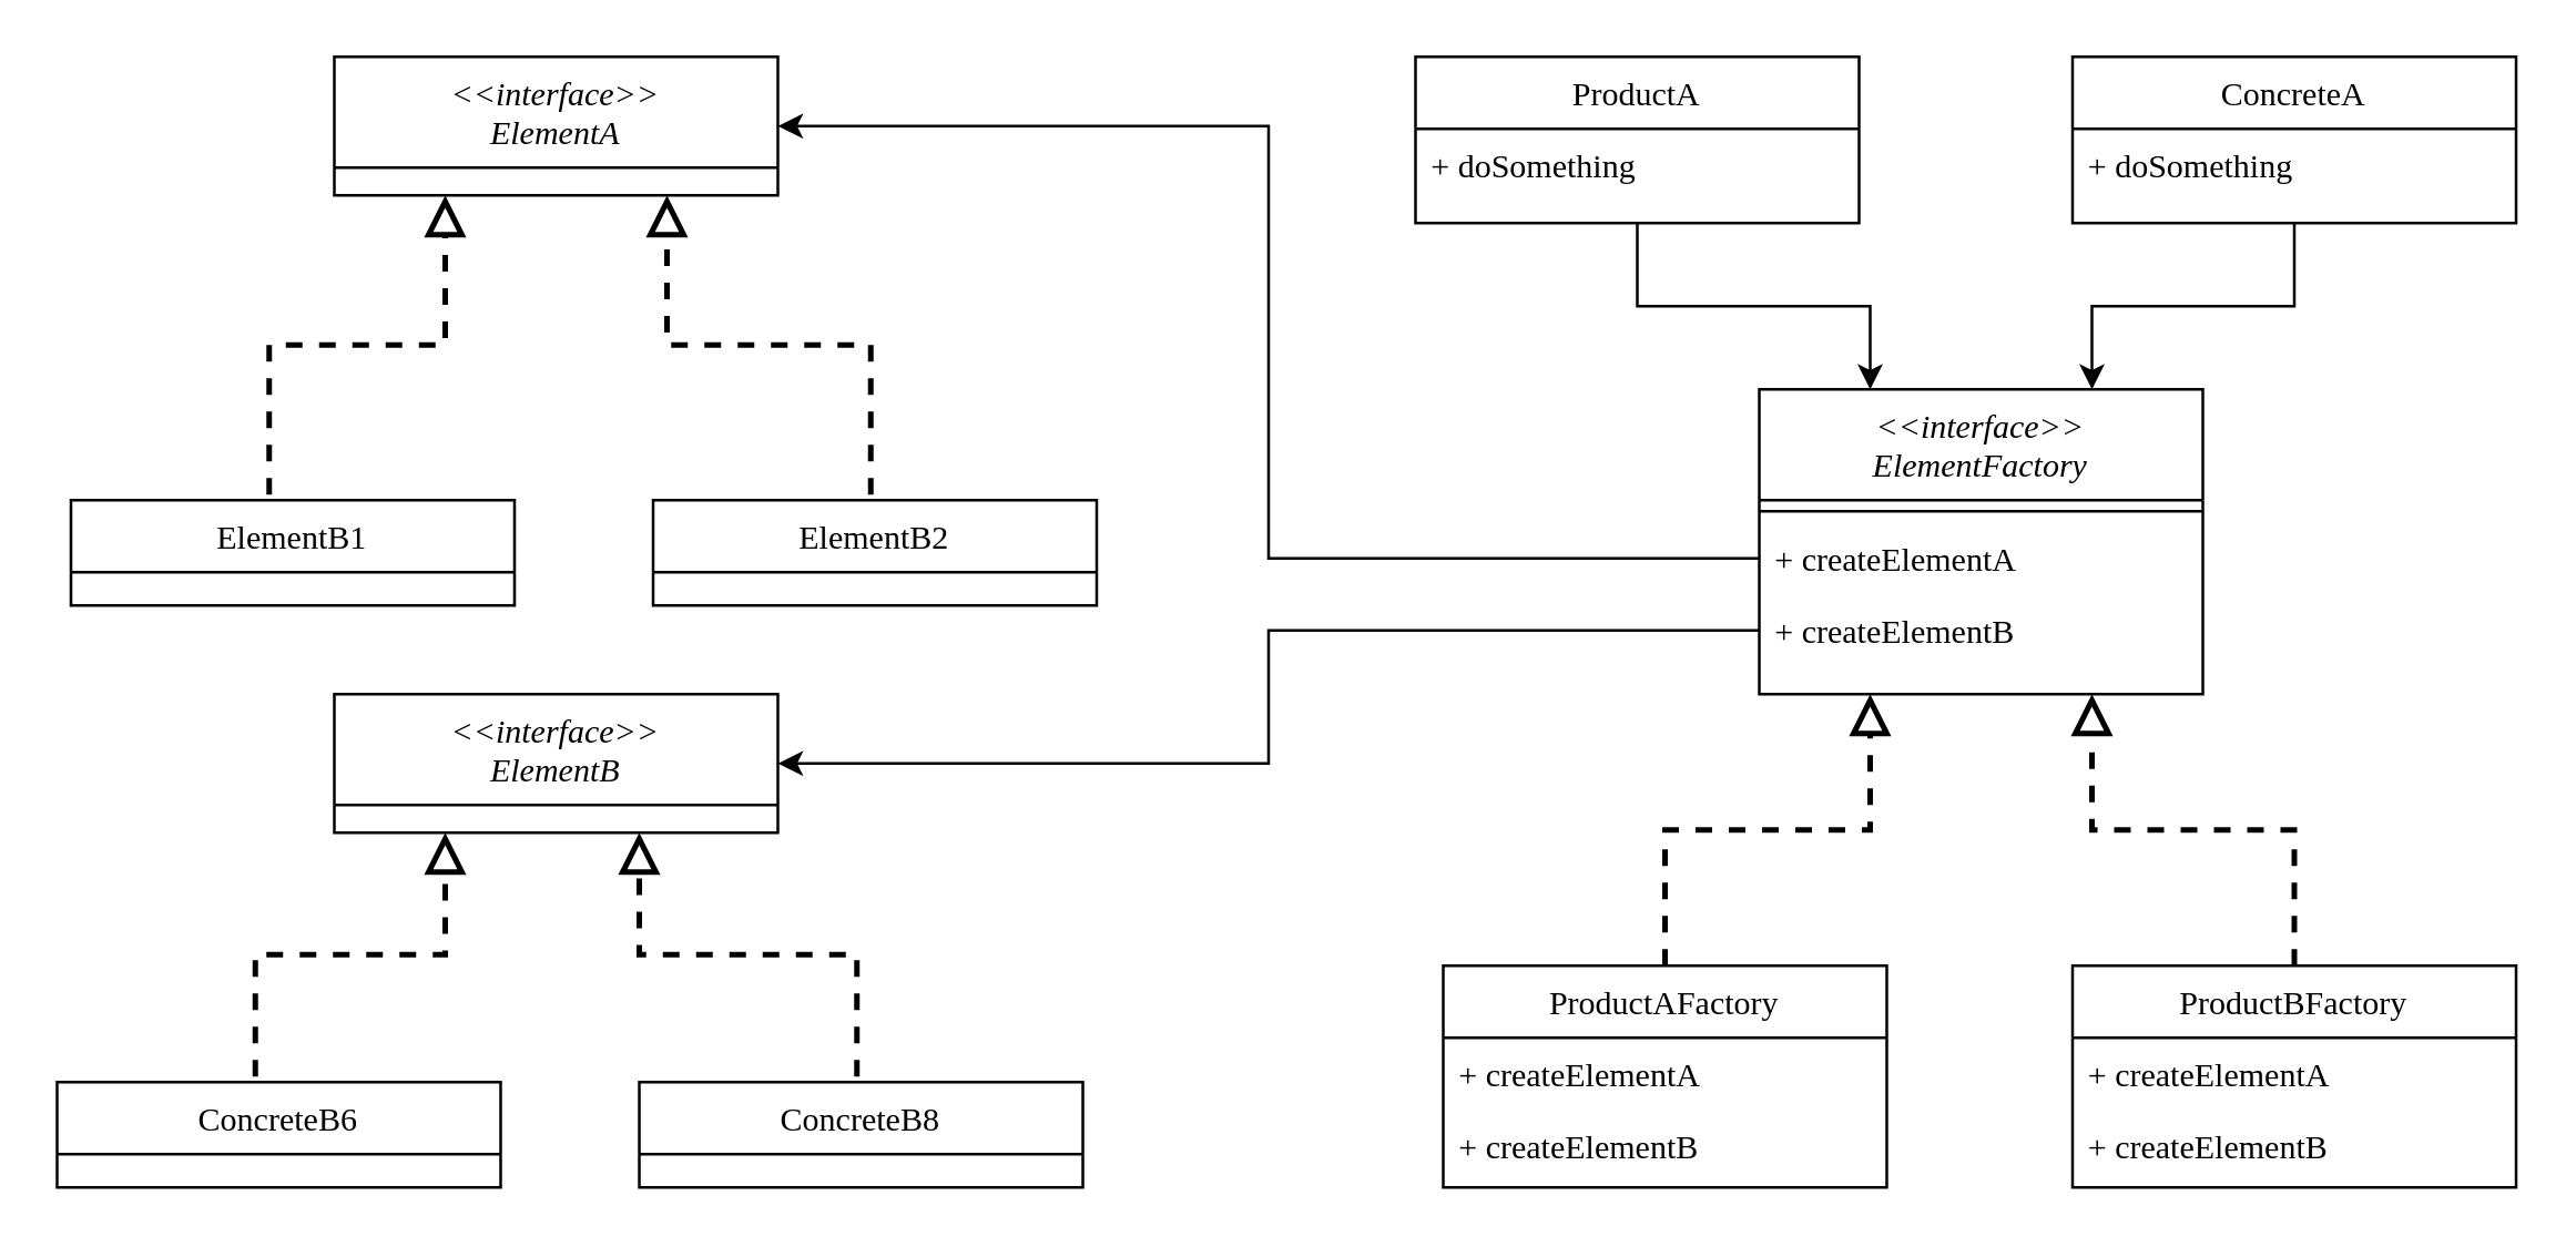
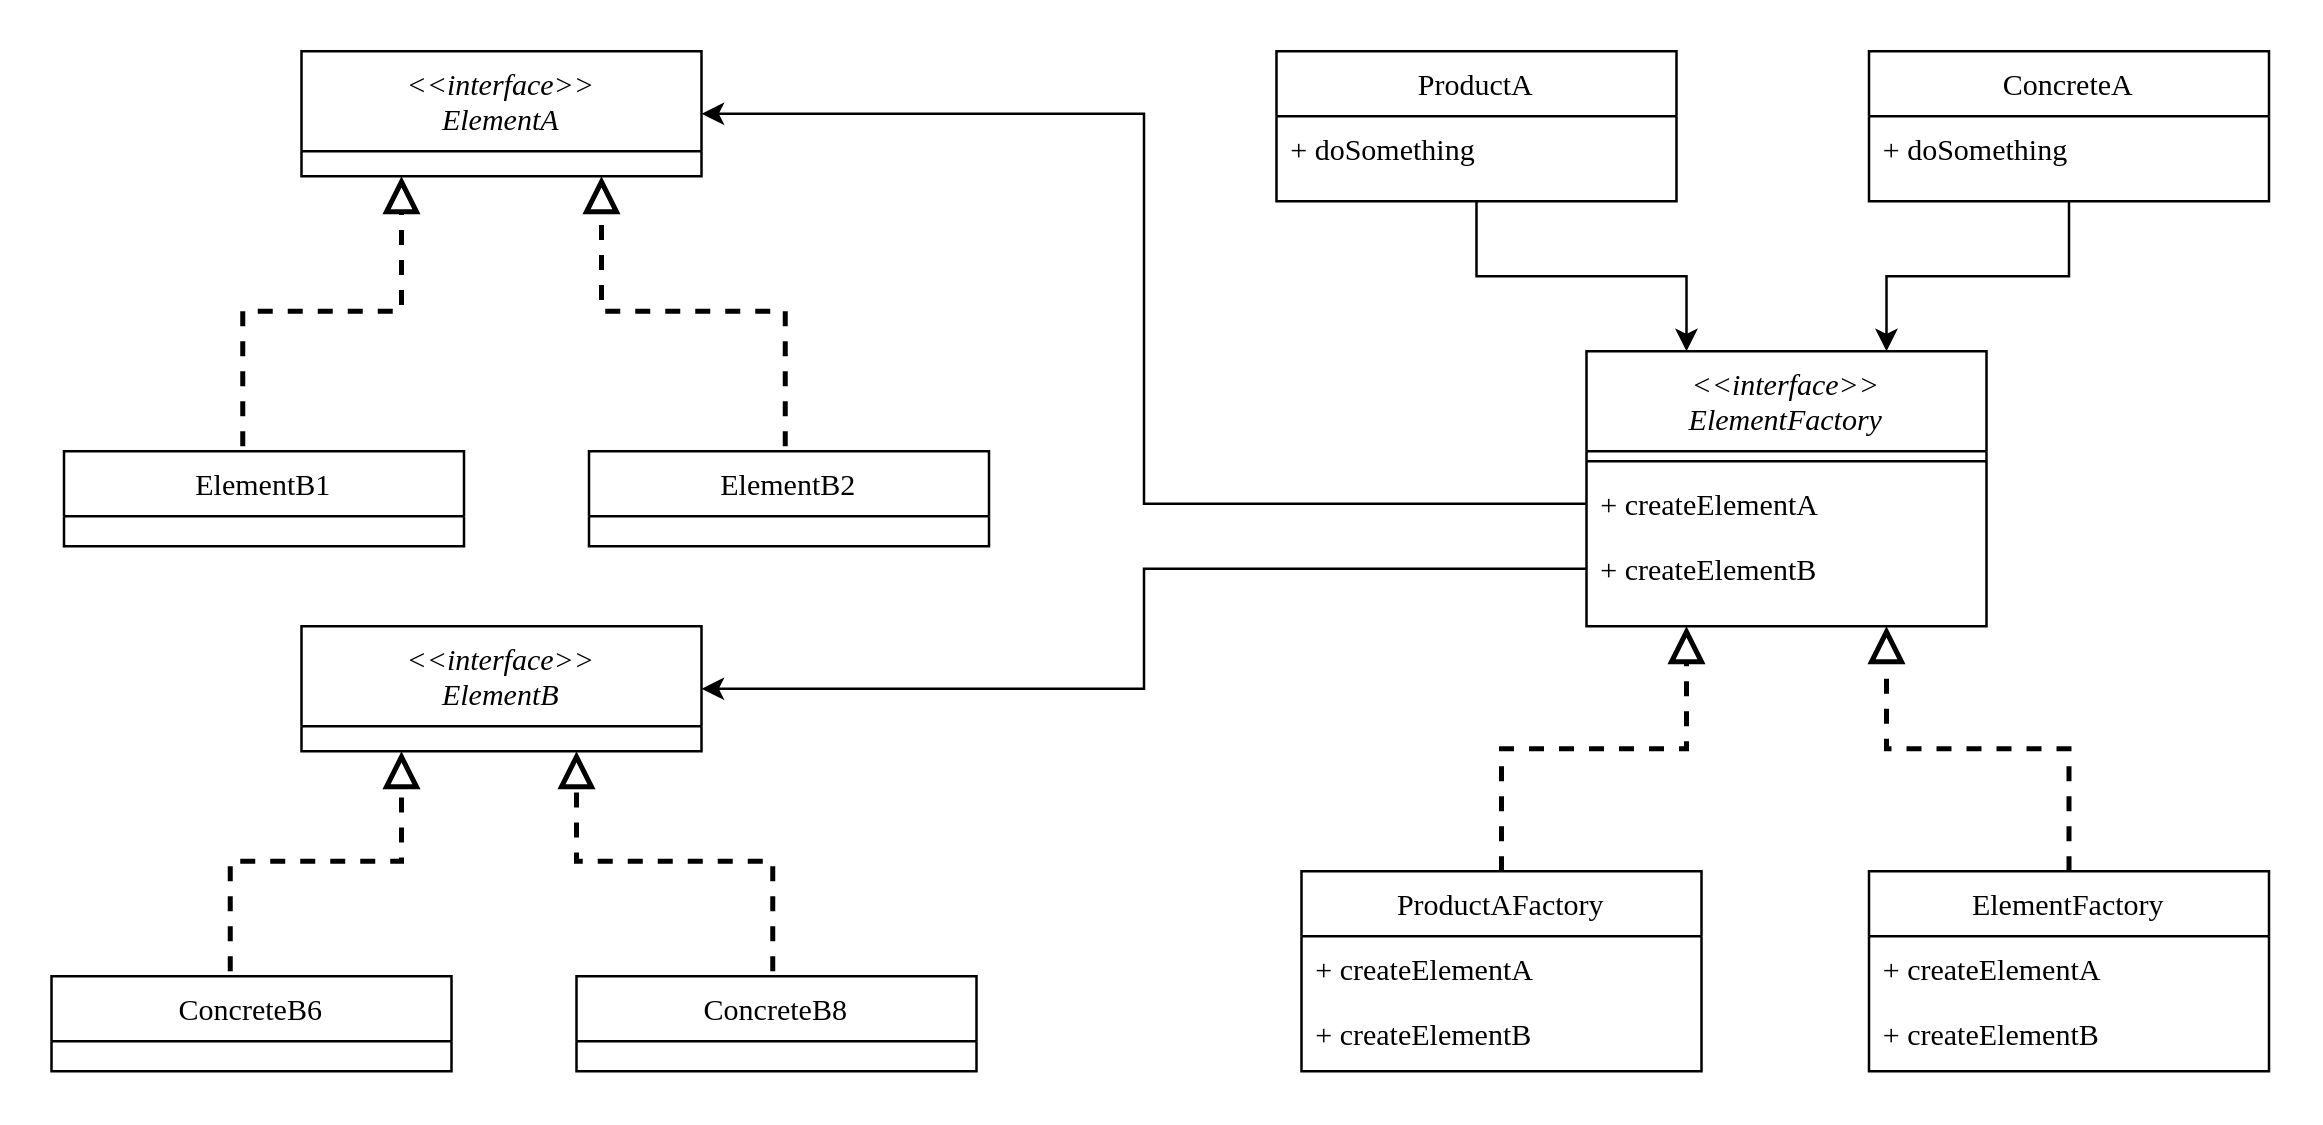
  <mxCell id="0" />
  <mxCell id="1" parent="0" />
  <mxCell id="2" value="&lt;&lt;interface&gt;&gt;&#10;ElementFactory" style="swimlane;fontStyle=2;align=center;verticalAlign=top;childLayout=stackLayout;horizontal=1;startSize=40;horizontalStack=0;resizeParent=1;resizeLast=0;collapsible=1;marginBottom=0;rounded=0;shadow=0;strokeWidth=1;fontFamily=AppleSDGothicNeoEB00;" parent="1" vertex="1"><mxGeometry x="634" y="140" width="160" height="110" as="geometry"><mxRectangle x="230" y="140" width="160" height="26" as="alternateBounds" /></mxGeometry></mxCell>
  <mxCell id="3" value="" style="line;html=1;strokeWidth=1;align=left;verticalAlign=middle;spacingTop=-1;spacingLeft=3;spacingRight=3;rotatable=0;labelPosition=right;points=[];portConstraint=eastwest;fontFamily=AppleSDGothicNeoM00;" parent="2" vertex="1"><mxGeometry y="40" width="160" height="8" as="geometry" /></mxCell>
  <mxCell id="4" value="+ createElementA" style="text;align=left;verticalAlign=top;spacingLeft=4;spacingRight=4;overflow=hidden;rotatable=0;points=[[0,0.5],[1,0.5]];portConstraint=eastwest;fontFamily=AppleSDGothicNeoM00;" parent="2" vertex="1"><mxGeometry y="48" width="160" height="26" as="geometry" /></mxCell>
  <mxCell id="5" value="+ createElementB" style="text;align=left;verticalAlign=top;spacingLeft=4;spacingRight=4;overflow=hidden;rotatable=0;points=[[0,0.5],[1,0.5]];portConstraint=eastwest;fontFamily=AppleSDGothicNeoM00;" parent="2" vertex="1"><mxGeometry y="74" width="160" height="26" as="geometry" /></mxCell>
  <mxCell id="6" value="ProductAFactory" style="swimlane;fontStyle=0;align=center;verticalAlign=top;childLayout=stackLayout;horizontal=1;startSize=26;horizontalStack=0;resizeParent=1;resizeLast=0;collapsible=1;marginBottom=0;rounded=0;shadow=0;strokeWidth=1;fontFamily=AppleSDGothicNeoEB00;" parent="1" vertex="1"><mxGeometry x="520" y="348" width="160" height="80" as="geometry"><mxRectangle x="130" y="380" width="160" height="26" as="alternateBounds" /></mxGeometry></mxCell>
  <mxCell id="7" value="+ createElementA" style="text;align=left;verticalAlign=top;spacingLeft=4;spacingRight=4;overflow=hidden;rotatable=0;points=[[0,0.5],[1,0.5]];portConstraint=eastwest;fontStyle=0;fontFamily=AppleSDGothicNeoM00;" parent="6" vertex="1"><mxGeometry y="26" width="160" height="26" as="geometry" /></mxCell>
  <mxCell id="8" value="+ createElementB" style="text;align=left;verticalAlign=top;spacingLeft=4;spacingRight=4;overflow=hidden;rotatable=0;points=[[0,0.5],[1,0.5]];portConstraint=eastwest;fontFamily=AppleSDGothicNeoM00;" parent="6" vertex="1"><mxGeometry y="52" width="160" height="26" as="geometry" /></mxCell>
  <mxCell id="9" value="" style="endArrow=block;endSize=10;endFill=0;shadow=0;strokeWidth=2;rounded=0;curved=0;edgeStyle=elbowEdgeStyle;elbow=vertical;dashed=1;entryX=0.25;entryY=1;entryDx=0;entryDy=0;fontFamily=AppleSDGothicNeoM00;" parent="1" source="6" target="2" edge="1"><mxGeometry width="160" relative="1" as="geometry"><mxPoint x="614" y="213" as="sourcePoint" /><mxPoint x="614" y="213" as="targetPoint" /></mxGeometry></mxCell>
  <mxCell id="10" value="" style="endArrow=block;endSize=10;endFill=0;shadow=0;strokeWidth=2;rounded=0;curved=0;edgeStyle=elbowEdgeStyle;elbow=vertical;dashed=1;exitX=0.5;exitY=0;exitDx=0;exitDy=0;entryX=0.75;entryY=1;entryDx=0;entryDy=0;fontFamily=AppleSDGothicNeoM00;" parent="1" source="11" target="2" edge="1"><mxGeometry width="160" relative="1" as="geometry"><mxPoint x="824" y="370" as="sourcePoint" /><mxPoint x="724" y="281" as="targetPoint" /></mxGeometry></mxCell>
- <mxCell id="11" value="ProductBFactory" style="swimlane;fontStyle=0;align=center;verticalAlign=top;childLayout=stackLayout;horizontal=1;startSize=26;horizontalStack=0;resizeParent=1;resizeLast=0;collapsible=1;marginBottom=0;rounded=0;shadow=0;strokeWidth=1;fontFamily=AppleSDGothicNeoEB00;" parent="1" vertex="1"><mxGeometry x="747" y="348" width="160" height="80" as="geometry"><mxRectangle x="130" y="380" width="160" height="26" as="alternateBounds" /></mxGeometry></mxCell>
+ <mxCell id="11" value="ElementFactory" style="swimlane;fontStyle=0;align=center;verticalAlign=top;childLayout=stackLayout;horizontal=1;startSize=26;horizontalStack=0;resizeParent=1;resizeLast=0;collapsible=1;marginBottom=0;rounded=0;shadow=0;strokeWidth=1;fontFamily=AppleSDGothicNeoEB00;" parent="1" vertex="1"><mxGeometry x="747" y="348" width="160" height="80" as="geometry"><mxRectangle x="130" y="380" width="160" height="26" as="alternateBounds" /></mxGeometry></mxCell>
  <mxCell id="12" value="+ createElementA" style="text;align=left;verticalAlign=top;spacingLeft=4;spacingRight=4;overflow=hidden;rotatable=0;points=[[0,0.5],[1,0.5]];portConstraint=eastwest;fontStyle=0;fontFamily=AppleSDGothicNeoM00;" parent="11" vertex="1"><mxGeometry y="26" width="160" height="26" as="geometry" /></mxCell>
  <mxCell id="13" value="+ createElementB" style="text;align=left;verticalAlign=top;spacingLeft=4;spacingRight=4;overflow=hidden;rotatable=0;points=[[0,0.5],[1,0.5]];portConstraint=eastwest;fontFamily=AppleSDGothicNeoM00;" parent="11" vertex="1"><mxGeometry y="52" width="160" height="26" as="geometry" /></mxCell>
  <mxCell id="14" value="&lt;&lt;interface&gt;&gt;&#10;ElementA" style="swimlane;fontStyle=2;align=center;verticalAlign=top;childLayout=stackLayout;horizontal=1;startSize=40;horizontalStack=0;resizeParent=1;resizeLast=0;collapsible=1;marginBottom=0;rounded=0;shadow=0;strokeWidth=1;fontFamily=AppleSDGothicNeoEB00;" parent="1" vertex="1"><mxGeometry x="120" y="20" width="160" height="50" as="geometry"><mxRectangle x="230" y="140" width="160" height="26" as="alternateBounds" /></mxGeometry></mxCell>
  <mxCell id="15" value="ElementB1" style="swimlane;fontStyle=0;align=center;verticalAlign=top;childLayout=stackLayout;horizontal=1;startSize=26;horizontalStack=0;resizeParent=1;resizeLast=0;collapsible=1;marginBottom=0;rounded=0;shadow=0;strokeWidth=1;fontFamily=AppleSDGothicNeoM00;" parent="1" vertex="1"><mxGeometry x="25" y="180" width="160" height="38" as="geometry"><mxRectangle x="130" y="380" width="160" height="26" as="alternateBounds" /></mxGeometry></mxCell>
  <mxCell id="16" value="ElementB2" style="swimlane;fontStyle=0;align=center;verticalAlign=top;childLayout=stackLayout;horizontal=1;startSize=26;horizontalStack=0;resizeParent=1;resizeLast=0;collapsible=1;marginBottom=0;rounded=0;shadow=0;strokeWidth=1;fontFamily=AppleSDGothicNeoM00;" parent="1" vertex="1"><mxGeometry x="235" y="180" width="160" height="38" as="geometry"><mxRectangle x="130" y="380" width="160" height="26" as="alternateBounds" /></mxGeometry></mxCell>
  <mxCell id="17" value="" style="endArrow=block;endSize=10;endFill=0;shadow=0;strokeWidth=2;rounded=0;curved=0;edgeStyle=elbowEdgeStyle;elbow=vertical;dashed=1;entryX=0.25;entryY=1;entryDx=0;entryDy=0;fontFamily=AppleSDGothicNeoM00;" parent="1" target="14" edge="1"><mxGeometry width="160" relative="1" as="geometry"><mxPoint x="96.5" y="178" as="sourcePoint" /><mxPoint x="203.5" y="90" as="targetPoint" /></mxGeometry></mxCell>
  <mxCell id="18" value="" style="endArrow=block;endSize=10;endFill=0;shadow=0;strokeWidth=2;rounded=0;curved=0;edgeStyle=elbowEdgeStyle;elbow=vertical;dashed=1;entryX=0.75;entryY=1;entryDx=0;entryDy=0;fontFamily=AppleSDGothicNeoM00;" parent="1" target="14" edge="1"><mxGeometry width="160" relative="1" as="geometry"><mxPoint x="313.5" y="178" as="sourcePoint" /><mxPoint x="203.5" y="90" as="targetPoint" /></mxGeometry></mxCell>
  <mxCell id="19" value="&lt;&lt;interface&gt;&gt;&#10;ElementB" style="swimlane;fontStyle=2;align=center;verticalAlign=top;childLayout=stackLayout;horizontal=1;startSize=40;horizontalStack=0;resizeParent=1;resizeLast=0;collapsible=1;marginBottom=0;rounded=0;shadow=0;strokeWidth=1;fontFamily=AppleSDGothicNeoEB00;" parent="1" vertex="1"><mxGeometry x="120" y="250" width="160" height="50" as="geometry"><mxRectangle x="230" y="140" width="160" height="26" as="alternateBounds" /></mxGeometry></mxCell>
  <mxCell id="20" value="ConcreteB6" style="swimlane;fontStyle=0;align=center;verticalAlign=top;childLayout=stackLayout;horizontal=1;startSize=26;horizontalStack=0;resizeParent=1;resizeLast=0;collapsible=1;marginBottom=0;rounded=0;shadow=0;strokeWidth=1;fontFamily=AppleSDGothicNeoM00;" parent="1" vertex="1"><mxGeometry x="20" y="390" width="160" height="38" as="geometry"><mxRectangle x="130" y="380" width="160" height="26" as="alternateBounds" /></mxGeometry></mxCell>
  <mxCell id="21" value="ConcreteB8" style="swimlane;fontStyle=0;align=center;verticalAlign=top;childLayout=stackLayout;horizontal=1;startSize=26;horizontalStack=0;resizeParent=1;resizeLast=0;collapsible=1;marginBottom=0;rounded=0;shadow=0;strokeWidth=1;fontFamily=AppleSDGothicNeoM00;" parent="1" vertex="1"><mxGeometry x="230" y="390" width="160" height="38" as="geometry"><mxRectangle x="130" y="380" width="160" height="26" as="alternateBounds" /></mxGeometry></mxCell>
  <mxCell id="22" value="" style="endArrow=block;endSize=10;endFill=0;shadow=0;strokeWidth=2;rounded=0;curved=0;edgeStyle=elbowEdgeStyle;elbow=vertical;dashed=1;entryX=0.25;entryY=1;entryDx=0;entryDy=0;fontFamily=AppleSDGothicNeoM00;" parent="1" target="19" edge="1"><mxGeometry width="160" relative="1" as="geometry"><mxPoint x="91.5" y="388" as="sourcePoint" /><mxPoint x="198.5" y="300" as="targetPoint" /></mxGeometry></mxCell>
  <mxCell id="23" value="" style="endArrow=block;endSize=10;endFill=0;shadow=0;strokeWidth=2;rounded=0;curved=0;edgeStyle=elbowEdgeStyle;elbow=vertical;dashed=1;fontFamily=AppleSDGothicNeoM00;" parent="1" edge="1"><mxGeometry width="160" relative="1" as="geometry"><mxPoint x="308.5" y="388" as="sourcePoint" /><mxPoint x="230" y="300" as="targetPoint" /></mxGeometry></mxCell>
  <mxCell id="24" style="edgeStyle=orthogonalEdgeStyle;rounded=0;orthogonalLoop=1;jettySize=auto;html=1;entryX=1;entryY=0.5;entryDx=0;entryDy=0;fontFamily=AppleSDGothicNeoM00;" parent="1" source="4" target="14" edge="1"><mxGeometry relative="1" as="geometry" /></mxCell>
  <mxCell id="25" style="edgeStyle=orthogonalEdgeStyle;rounded=0;orthogonalLoop=1;jettySize=auto;html=1;exitX=0;exitY=0.5;exitDx=0;exitDy=0;entryX=1;entryY=0.5;entryDx=0;entryDy=0;fontFamily=AppleSDGothicNeoM00;" parent="1" source="5" target="19" edge="1"><mxGeometry relative="1" as="geometry" /></mxCell>
  <mxCell id="26" style="edgeStyle=orthogonalEdgeStyle;rounded=0;orthogonalLoop=1;jettySize=auto;html=1;entryX=0.75;entryY=0;entryDx=0;entryDy=0;" parent="1" source="27" target="2" edge="1"><mxGeometry relative="1" as="geometry" /></mxCell>
  <mxCell id="27" value="ConcreteA" style="swimlane;fontStyle=0;align=center;verticalAlign=top;childLayout=stackLayout;horizontal=1;startSize=26;horizontalStack=0;resizeParent=1;resizeLast=0;collapsible=1;marginBottom=0;rounded=0;shadow=0;strokeWidth=1;fontFamily=AppleSDGothicNeoEB00;" parent="1" vertex="1"><mxGeometry x="747" y="20" width="160" height="60" as="geometry"><mxRectangle x="130" y="380" width="160" height="26" as="alternateBounds" /></mxGeometry></mxCell>
  <mxCell id="28" value="+ doSomething" style="text;align=left;verticalAlign=top;spacingLeft=4;spacingRight=4;overflow=hidden;rotatable=0;points=[[0,0.5],[1,0.5]];portConstraint=eastwest;fontStyle=0;fontFamily=AppleSDGothicNeoM00;" parent="27" vertex="1"><mxGeometry y="26" width="160" height="26" as="geometry" /></mxCell>
  <mxCell id="29" style="edgeStyle=orthogonalEdgeStyle;rounded=0;orthogonalLoop=1;jettySize=auto;html=1;entryX=0.25;entryY=0;entryDx=0;entryDy=0;" parent="1" source="30" target="2" edge="1"><mxGeometry relative="1" as="geometry" /></mxCell>
  <mxCell id="30" value="ProductA" style="swimlane;fontStyle=0;align=center;verticalAlign=top;childLayout=stackLayout;horizontal=1;startSize=26;horizontalStack=0;resizeParent=1;resizeLast=0;collapsible=1;marginBottom=0;rounded=0;shadow=0;strokeWidth=1;fontFamily=AppleSDGothicNeoEB00;" parent="1" vertex="1"><mxGeometry x="510" y="20" width="160" height="60" as="geometry"><mxRectangle x="130" y="380" width="160" height="26" as="alternateBounds" /></mxGeometry></mxCell>
  <mxCell id="31" value="+ doSomething" style="text;align=left;verticalAlign=top;spacingLeft=4;spacingRight=4;overflow=hidden;rotatable=0;points=[[0,0.5],[1,0.5]];portConstraint=eastwest;fontStyle=0;fontFamily=AppleSDGothicNeoM00;" parent="30" vertex="1"><mxGeometry y="26" width="160" height="26" as="geometry" /></mxCell>
